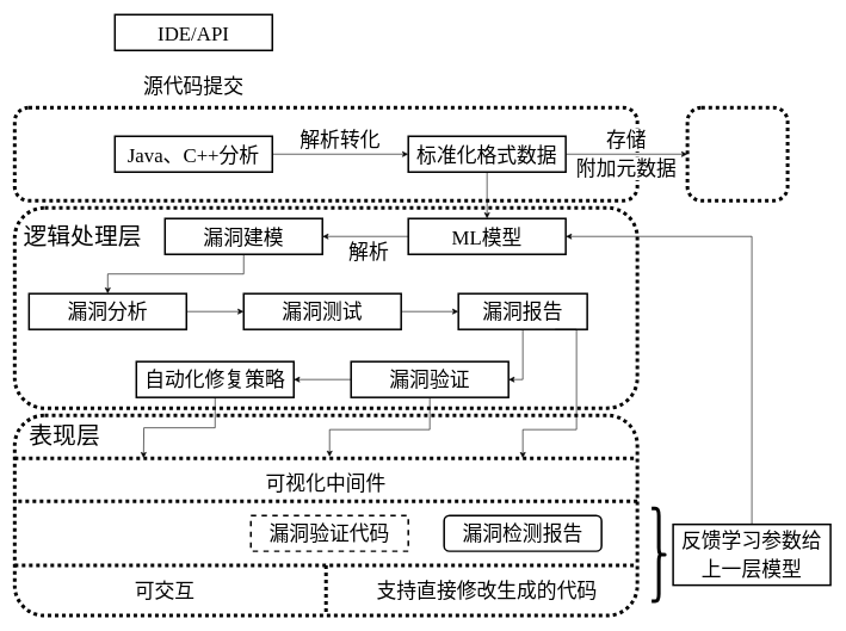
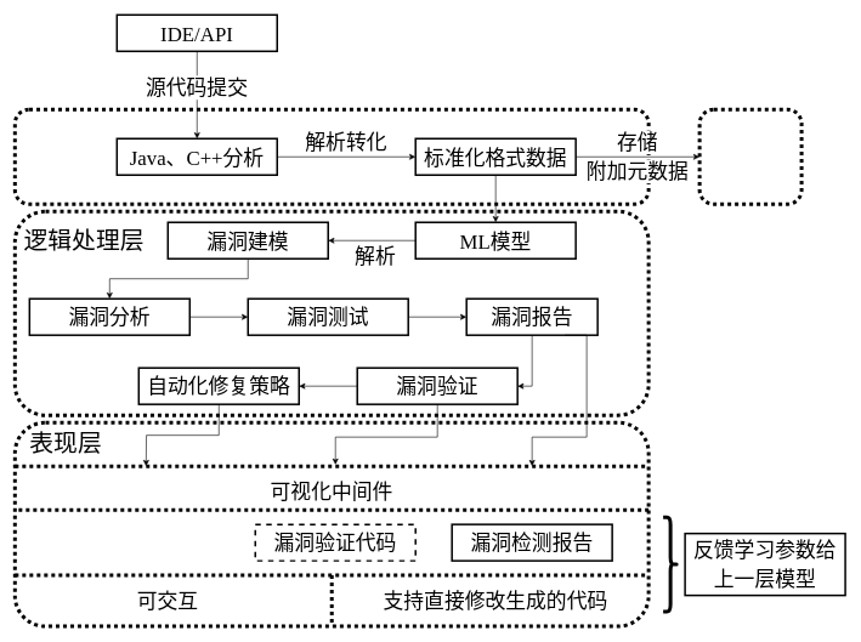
  <mxCell id="0" />
  <mxCell id="1" parent="0" />
  <mxCell id="2" value="" style="rounded=1;whiteSpace=wrap;html=1;fillColor=none;strokeWidth=5;dashed=1;dashPattern=1 1;fontFamily=宋体;" vertex="1" parent="1"><mxGeometry x="20" y="150" width="870" height="130" as="geometry" /></mxCell>
+ <mxCell id="3" style="edgeStyle=orthogonalEdgeStyle;rounded=0;orthogonalLoop=1;jettySize=auto;html=1;entryX=0.5;entryY=0;entryDx=0;entryDy=0;fontFamily=宋体;" edge="1" parent="1" source="4" target="6"><mxGeometry relative="1" as="geometry" /></mxCell>
  <mxCell id="4" value="&lt;font face=&quot;Times New Roman&quot; style=&quot;font-size: 28px;&quot;&gt;IDE/API&lt;/font&gt;" style="rounded=0;whiteSpace=wrap;html=1;fillColor=none;strokeWidth=2.5;fontFamily=宋体;fontSize=33;" vertex="1" parent="1"><mxGeometry x="160" y="20" width="220" height="50" as="geometry" /></mxCell>
  <mxCell id="5" style="edgeStyle=orthogonalEdgeStyle;rounded=0;orthogonalLoop=1;jettySize=auto;html=1;entryX=0;entryY=0.5;entryDx=0;entryDy=0;fontFamily=宋体;" edge="1" parent="1" source="6" target="9"><mxGeometry relative="1" as="geometry" /></mxCell>
  <mxCell id="6" value="&lt;span style=&quot;font-size: 28px;&quot;&gt;&lt;font face=&quot;Times New Roman&quot;&gt;Java&lt;/font&gt;、&lt;font face=&quot;Times New Roman&quot;&gt;C++&lt;/font&gt;分析&lt;/span&gt;" style="rounded=0;whiteSpace=wrap;html=1;fillColor=none;strokeWidth=2.5;fontFamily=宋体;fontSize=33;" vertex="1" parent="1"><mxGeometry x="160" y="190" width="220" height="50" as="geometry" /></mxCell>
  <mxCell id="7" style="edgeStyle=orthogonalEdgeStyle;rounded=0;orthogonalLoop=1;jettySize=auto;html=1;entryX=0;entryY=0.5;entryDx=0;entryDy=0;exitX=1;exitY=0.5;exitDx=0;exitDy=0;fontFamily=宋体;" edge="1" parent="1" source="9" target="10"><mxGeometry relative="1" as="geometry"><mxPoint x="800" y="215" as="sourcePoint" /></mxGeometry></mxCell>
  <mxCell id="8" style="edgeStyle=orthogonalEdgeStyle;rounded=0;orthogonalLoop=1;jettySize=auto;html=1;entryX=0.5;entryY=0;entryDx=0;entryDy=0;fontFamily=宋体;" edge="1" parent="1" source="9" target="20"><mxGeometry relative="1" as="geometry" /></mxCell>
  <mxCell id="9" value="&lt;span style=&quot;font-size: 28px;&quot;&gt;标准化格式数据&lt;/span&gt;" style="rounded=0;whiteSpace=wrap;html=1;fillColor=none;strokeWidth=2.5;fontFamily=宋体;fontSize=33;" vertex="1" parent="1"><mxGeometry x="570" y="190" width="220" height="50" as="geometry" /></mxCell>
  <mxCell id="10" value="" style="rounded=1;whiteSpace=wrap;html=1;fillColor=none;strokeWidth=5;dashed=1;dashPattern=1 1;fontFamily=宋体;" vertex="1" parent="1"><mxGeometry x="960" y="150" width="140" height="130" as="geometry" /></mxCell>
  <mxCell id="11" value="源代码提交" style="text;html=1;align=center;verticalAlign=middle;whiteSpace=wrap;rounded=0;fontFamily=宋体;fontSize=28;labelBackgroundColor=default;" vertex="1" parent="1"><mxGeometry x="185" y="110" width="170" height="20" as="geometry" /></mxCell>
  <mxCell id="12" value="解析转化" style="text;html=1;align=center;verticalAlign=middle;whiteSpace=wrap;rounded=0;fontFamily=宋体;fontSize=28;" vertex="1" parent="1"><mxGeometry x="390" y="185" width="170" height="20" as="geometry" /></mxCell>
  <mxCell id="13" value="存储" style="text;html=1;align=center;verticalAlign=middle;whiteSpace=wrap;rounded=0;fontFamily=宋体;fontSize=28;labelBackgroundColor=default;" vertex="1" parent="1"><mxGeometry x="790" y="185" width="170" height="20" as="geometry" /></mxCell>
  <mxCell id="14" value="附加元数据" style="text;html=1;align=center;verticalAlign=middle;whiteSpace=wrap;rounded=0;fontFamily=宋体;fontSize=28;labelBackgroundColor=default;" vertex="1" parent="1"><mxGeometry x="790" y="225" width="170" height="20" as="geometry" /></mxCell>
  <mxCell id="15" value="" style="rounded=1;whiteSpace=wrap;html=1;fillColor=none;strokeWidth=5;dashed=1;dashPattern=1 1;fontFamily=宋体;" vertex="1" parent="1"><mxGeometry x="20" y="580" width="870" height="280" as="geometry" /></mxCell>
  <mxCell id="16" value="" style="group;fontFamily=宋体;" vertex="1" connectable="0" parent="1"><mxGeometry x="20" y="290" width="870" height="280" as="geometry" /></mxCell>
  <mxCell id="17" value="" style="rounded=1;whiteSpace=wrap;html=1;fillColor=none;strokeWidth=5;dashed=1;dashPattern=1 1;fontFamily=宋体;" vertex="1" parent="16"><mxGeometry width="870" height="280" as="geometry" /></mxCell>
  <mxCell id="18" value="逻辑处理层" style="text;html=1;align=center;verticalAlign=middle;whiteSpace=wrap;rounded=0;fontFamily=宋体;fontSize=33;" vertex="1" parent="16"><mxGeometry x="10" y="30" width="170" height="20" as="geometry" /></mxCell>
  <mxCell id="19" style="edgeStyle=orthogonalEdgeStyle;rounded=0;orthogonalLoop=1;jettySize=auto;html=1;entryX=1;entryY=0.5;entryDx=0;entryDy=0;fontFamily=宋体;" edge="1" parent="16" source="20" target="22"><mxGeometry relative="1" as="geometry" /></mxCell>
  <mxCell id="20" value="&lt;span style=&quot;font-size: 28px;&quot;&gt;&lt;font face=&quot;Times New Roman&quot;&gt;ML&lt;/font&gt;模型&lt;/span&gt;" style="rounded=0;whiteSpace=wrap;html=1;fillColor=none;strokeWidth=2.5;fontFamily=宋体;fontSize=33;" vertex="1" parent="16"><mxGeometry x="550" y="15" width="220" height="50" as="geometry" /></mxCell>
  <mxCell id="21" style="edgeStyle=orthogonalEdgeStyle;rounded=0;orthogonalLoop=1;jettySize=auto;html=1;entryX=0.5;entryY=0;entryDx=0;entryDy=0;fontFamily=宋体;" edge="1" parent="16" source="22" target="24"><mxGeometry relative="1" as="geometry" /></mxCell>
  <mxCell id="22" value="&lt;span style=&quot;font-size: 28px;&quot;&gt;漏洞建模&lt;/span&gt;" style="rounded=0;whiteSpace=wrap;html=1;fillColor=none;strokeWidth=2.5;fontFamily=宋体;fontSize=33;" vertex="1" parent="16"><mxGeometry x="210" y="15" width="220" height="50" as="geometry" /></mxCell>
  <mxCell id="23" style="edgeStyle=orthogonalEdgeStyle;rounded=0;orthogonalLoop=1;jettySize=auto;html=1;entryX=0;entryY=0.5;entryDx=0;entryDy=0;fontFamily=宋体;" edge="1" parent="16" source="24" target="26"><mxGeometry relative="1" as="geometry" /></mxCell>
  <mxCell id="24" value="&lt;span style=&quot;font-size: 28px;&quot;&gt;漏洞分析&lt;/span&gt;" style="rounded=0;whiteSpace=wrap;html=1;fillColor=none;strokeWidth=2.5;fontFamily=宋体;fontSize=33;" vertex="1" parent="16"><mxGeometry x="20" y="120" width="220" height="50" as="geometry" /></mxCell>
  <mxCell id="25" value="" style="edgeStyle=orthogonalEdgeStyle;rounded=0;orthogonalLoop=1;jettySize=auto;html=1;fontFamily=宋体;" edge="1" parent="16" source="26" target="28"><mxGeometry relative="1" as="geometry" /></mxCell>
  <mxCell id="26" value="&lt;span style=&quot;font-size: 28px;&quot;&gt;漏洞测试&lt;/span&gt;" style="rounded=0;whiteSpace=wrap;html=1;fillColor=none;strokeWidth=2.5;fontFamily=宋体;fontSize=33;" vertex="1" parent="16"><mxGeometry x="320" y="120" width="220" height="50" as="geometry" /></mxCell>
  <mxCell id="27" style="edgeStyle=orthogonalEdgeStyle;rounded=0;orthogonalLoop=1;jettySize=auto;html=1;entryX=1;entryY=0.5;entryDx=0;entryDy=0;fontFamily=宋体;" edge="1" parent="16" source="28" target="30"><mxGeometry relative="1" as="geometry" /></mxCell>
  <mxCell id="28" value="&lt;span style=&quot;font-size: 28px;&quot;&gt;漏洞报告&lt;/span&gt;" style="rounded=0;whiteSpace=wrap;html=1;fillColor=none;strokeWidth=2.5;fontFamily=宋体;fontSize=33;" vertex="1" parent="16"><mxGeometry x="620" y="120" width="180" height="50" as="geometry" /></mxCell>
  <mxCell id="29" style="edgeStyle=orthogonalEdgeStyle;rounded=0;orthogonalLoop=1;jettySize=auto;html=1;entryX=1;entryY=0.5;entryDx=0;entryDy=0;fontFamily=宋体;" edge="1" parent="16" source="30" target="31"><mxGeometry relative="1" as="geometry" /></mxCell>
  <mxCell id="30" value="&lt;span style=&quot;font-size: 28px;&quot;&gt;漏洞验证&lt;/span&gt;" style="rounded=0;whiteSpace=wrap;html=1;fillColor=none;strokeWidth=2.5;fontFamily=宋体;fontSize=33;" vertex="1" parent="16"><mxGeometry x="470" y="215" width="220" height="50" as="geometry" /></mxCell>
  <mxCell id="31" value="&lt;span style=&quot;font-size: 28px;&quot;&gt;自动化修复策略&lt;/span&gt;" style="rounded=0;whiteSpace=wrap;html=1;fillColor=none;strokeWidth=2.5;fontFamily=宋体;fontSize=33;" vertex="1" parent="16"><mxGeometry x="170" y="215" width="220" height="50" as="geometry" /></mxCell>
  <mxCell id="32" value="解析" style="text;html=1;align=center;verticalAlign=middle;whiteSpace=wrap;rounded=0;fontFamily=宋体;fontSize=28;" vertex="1" parent="16"><mxGeometry x="410" y="52" width="170" height="20" as="geometry" /></mxCell>
  <mxCell id="33" style="edgeStyle=orthogonalEdgeStyle;rounded=0;orthogonalLoop=1;jettySize=auto;html=1;exitX=0.5;exitY=1;exitDx=0;exitDy=0;fontFamily=宋体;" edge="1" parent="16" source="17" target="17"><mxGeometry relative="1" as="geometry" /></mxCell>
  <mxCell id="34" value="表现层" style="text;html=1;align=center;verticalAlign=middle;whiteSpace=wrap;rounded=0;fontFamily=宋体;fontSize=33;" vertex="1" parent="1"><mxGeometry x="30" y="600" width="120" height="20" as="geometry" /></mxCell>
- <mxCell id="35" value="&lt;span style=&quot;font-size: 28px;&quot;&gt;漏洞检测报告&lt;/span&gt;" style="whiteSpace=wrap;html=1;fillColor=none;strokeWidth=2.5;fontFamily=宋体;fontSize=33;rounded=1;" vertex="1" parent="1"><mxGeometry x="620" y="720" width="220" height="50" as="geometry" /></mxCell>
+ <mxCell id="35" value="&lt;span style=&quot;font-size: 28px;&quot;&gt;漏洞检测报告&lt;/span&gt;" style="rounded=0;whiteSpace=wrap;html=1;fillColor=none;strokeWidth=2.5;fontFamily=宋体;fontSize=33;" vertex="1" parent="1"><mxGeometry x="620" y="720" width="220" height="50" as="geometry" /></mxCell>
  <mxCell id="36" value="&lt;span style=&quot;font-size: 28px;&quot;&gt;漏洞验证代码&lt;/span&gt;" style="rounded=0;whiteSpace=wrap;html=1;fillColor=none;strokeWidth=2.5;fontFamily=宋体;fontSize=33;dashed=1;" vertex="1" parent="1"><mxGeometry x="350" y="720" width="220" height="50" as="geometry" /></mxCell>
  <mxCell id="37" style="edgeStyle=orthogonalEdgeStyle;rounded=0;orthogonalLoop=1;jettySize=auto;html=1;exitX=0;exitY=0.75;exitDx=0;exitDy=0;entryX=1;entryY=0.75;entryDx=0;entryDy=0;strokeWidth=5;endArrow=none;endFill=0;dashed=1;dashPattern=1 1;fontFamily=宋体;" edge="1" parent="1" source="15" target="15"><mxGeometry relative="1" as="geometry"><Array as="points"><mxPoint x="455" y="790" /><mxPoint x="455" y="790" /></Array></mxGeometry></mxCell>
  <mxCell id="38" style="edgeStyle=orthogonalEdgeStyle;rounded=0;orthogonalLoop=1;jettySize=auto;html=1;entryX=0.5;entryY=1;entryDx=0;entryDy=0;strokeWidth=5;endArrow=none;endFill=0;dashed=1;dashPattern=1 1;fontFamily=宋体;" edge="1" parent="1" target="15"><mxGeometry relative="1" as="geometry"><mxPoint x="455" y="790" as="sourcePoint" /><mxPoint x="900" y="800" as="targetPoint" /><Array as="points"><mxPoint x="455" y="830" /><mxPoint x="455" y="830" /></Array></mxGeometry></mxCell>
  <mxCell id="39" value="&lt;span style=&quot;font-size: 28px;&quot;&gt;可交互&lt;/span&gt;" style="rounded=0;whiteSpace=wrap;html=1;fillColor=none;strokeWidth=2.5;fontFamily=宋体;fontSize=33;strokeColor=none;" vertex="1" parent="1"><mxGeometry x="120" y="800" width="220" height="50" as="geometry" /></mxCell>
  <mxCell id="40" value="&lt;span style=&quot;font-size: 28px;&quot;&gt;支持直接修改生成的代码&lt;/span&gt;" style="rounded=0;whiteSpace=wrap;html=1;fillColor=none;strokeWidth=2.5;fontFamily=宋体;fontSize=33;strokeColor=none;" vertex="1" parent="1"><mxGeometry x="520" y="800" width="320" height="50" as="geometry" /></mxCell>
  <mxCell id="41" value="" style="shape=curlyBracket;whiteSpace=wrap;html=1;rounded=1;flipH=1;labelPosition=right;verticalLabelPosition=middle;align=left;verticalAlign=middle;strokeWidth=5;fontFamily=宋体;" vertex="1" parent="1"><mxGeometry x="910" y="710" width="20" height="130" as="geometry" /></mxCell>
- <mxCell id="42" style="edgeStyle=orthogonalEdgeStyle;rounded=0;orthogonalLoop=1;jettySize=auto;html=1;entryX=1;entryY=0.5;entryDx=0;entryDy=0;fontFamily=宋体;" edge="1" parent="1" source="43" target="20"><mxGeometry relative="1" as="geometry"><Array as="points"><mxPoint x="1050" y="330" /></Array></mxGeometry></mxCell>
  <mxCell id="43" value="&lt;span style=&quot;font-size: 28px;&quot;&gt;反馈学习参数给上一层模型&lt;/span&gt;" style="rounded=0;whiteSpace=wrap;html=1;fillColor=none;strokeWidth=2.5;fontFamily=宋体;fontSize=33;" vertex="1" parent="1"><mxGeometry x="940" y="732.5" width="220" height="85" as="geometry" /></mxCell>
  <mxCell id="44" style="edgeStyle=orthogonalEdgeStyle;rounded=0;orthogonalLoop=1;jettySize=auto;html=1;exitX=0.75;exitY=1;exitDx=0;exitDy=0;fontFamily=宋体;" edge="1" parent="1" source="28"><mxGeometry relative="1" as="geometry"><mxPoint x="730" y="640" as="targetPoint" /><Array as="points"><mxPoint x="805" y="600" /><mxPoint x="730" y="600" /></Array></mxGeometry></mxCell>
  <mxCell id="45" style="edgeStyle=orthogonalEdgeStyle;rounded=0;orthogonalLoop=1;jettySize=auto;html=1;fontFamily=宋体;" edge="1" parent="1" source="30"><mxGeometry relative="1" as="geometry"><mxPoint x="460" y="638" as="targetPoint" /><Array as="points"><mxPoint x="600" y="600" /><mxPoint x="460" y="600" /></Array></mxGeometry></mxCell>
  <mxCell id="46" style="edgeStyle=orthogonalEdgeStyle;rounded=0;orthogonalLoop=1;jettySize=auto;html=1;fontFamily=宋体;" edge="1" parent="1" source="31"><mxGeometry relative="1" as="geometry"><mxPoint x="200" y="640" as="targetPoint" /></mxGeometry></mxCell>
  <mxCell id="47" style="edgeStyle=orthogonalEdgeStyle;rounded=0;orthogonalLoop=1;jettySize=auto;html=1;exitX=0;exitY=0.75;exitDx=0;exitDy=0;entryX=1;entryY=0.75;entryDx=0;entryDy=0;strokeWidth=5;endArrow=none;endFill=0;dashed=1;dashPattern=1 1;fontFamily=宋体;" edge="1" parent="1"><mxGeometry relative="1" as="geometry"><mxPoint x="20" y="640" as="sourcePoint" /><mxPoint x="890" y="640" as="targetPoint" /><Array as="points"><mxPoint x="455" y="640" /><mxPoint x="455" y="640" /></Array></mxGeometry></mxCell>
  <mxCell id="48" style="edgeStyle=orthogonalEdgeStyle;rounded=0;orthogonalLoop=1;jettySize=auto;html=1;exitX=0;exitY=0.75;exitDx=0;exitDy=0;entryX=1;entryY=0.75;entryDx=0;entryDy=0;strokeWidth=5;endArrow=none;endFill=0;dashed=1;dashPattern=1 1;fontFamily=宋体;" edge="1" parent="1"><mxGeometry relative="1" as="geometry"><mxPoint x="25" y="700" as="sourcePoint" /><mxPoint x="895" y="700" as="targetPoint" /><Array as="points"><mxPoint x="460" y="700" /><mxPoint x="460" y="700" /></Array></mxGeometry></mxCell>
  <mxCell id="49" value="&lt;span style=&quot;font-size: 28px;&quot;&gt;可视化中间件&lt;/span&gt;" style="rounded=0;whiteSpace=wrap;html=1;fillColor=none;strokeWidth=2.5;fontFamily=宋体;fontSize=33;strokeColor=none;" vertex="1" parent="1"><mxGeometry x="345" y="650" width="220" height="50" as="geometry" /></mxCell>
